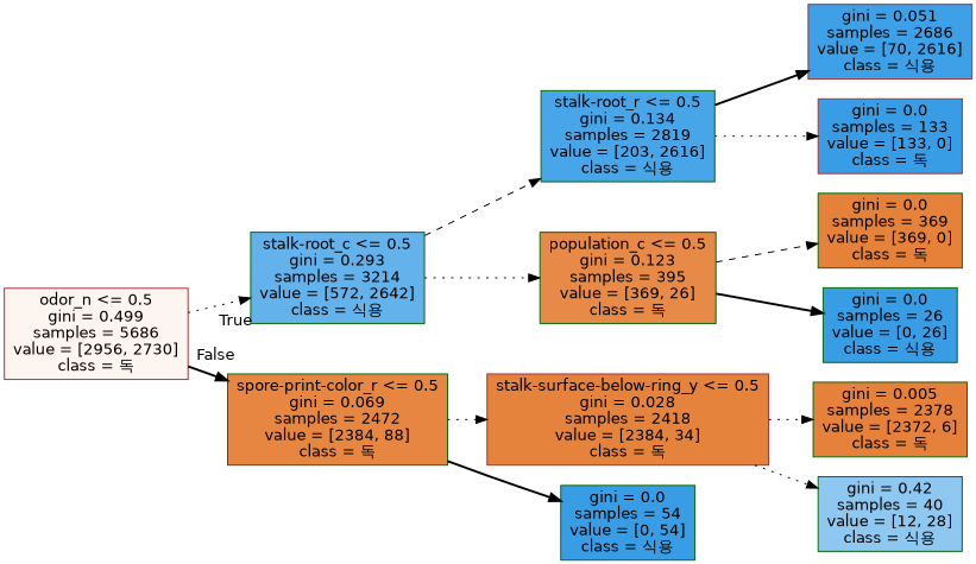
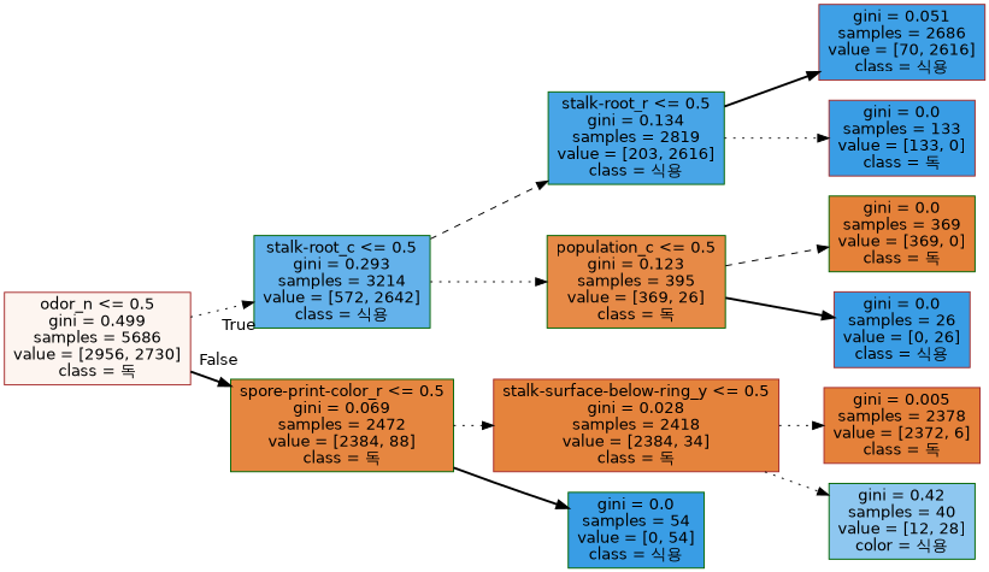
  digraph {
    rankdir=LR
    node [color=darkgreen fillcolor="#399de5" fontname=helvetica shape=box style=filled]
    edge [fontname=helvetica style=dotted]
    n1 [color=brown fillcolor="#fdf5f0" label="odor_n <= 0.5\ngini = 0.499\nsamples = 5686\nvalue = [2956, 2730]\nclass = 독"]
    n2 [fillcolor="#64b2eb" label="stalk-root_c <= 0.5\ngini = 0.293\nsamples = 3214\nvalue = [572, 2642]\nclass = 식용"]
    n3 [fillcolor="#e68640" label="spore-print-color_r <= 0.5\ngini = 0.069\nsamples = 2472\nvalue = [2384, 88]\nclass = 독"]
    n4 [fillcolor="#48a5e7" label="stalk-root_r <= 0.5\ngini = 0.134\nsamples = 2819\nvalue = [203, 2616]\nclass = 식용"]
    n5 [fillcolor="#e78a47" label="population_c <= 0.5\ngini = 0.123\nsamples = 395\nvalue = [369, 26]\nclass = 독"]
    n6 [color=brown fillcolor="#e5833c" label="stalk-surface-below-ring_y <= 0.5\ngini = 0.028\nsamples = 2418\nvalue = [2384, 34]\nclass = 독"]
    n7 [label="gini = 0.0\nsamples = 54\nvalue = [0, 54]\nclass = 식용"]
    n8 [color=brown fillcolor="#3ea0e6" label="gini = 0.051\nsamples = 2686\nvalue = [70, 2616]\nclass = 식용"]
    n9 [color=brown label="gini = 0.0\nsamples = 133\nvalue = [133, 0]\nclass = 독"]
    n10 [fillcolor="#e58139" label="gini = 0.0\nsamples = 369\nvalue = [369, 0]\nclass = 독"]
-   n11 [label="gini = 0.0\nsamples = 26\nvalue = [0, 26]\nclass = 식용"]
-   n12 [fillcolor="#e5813a" label="gini = 0.005\nsamples = 2378\nvalue = [2372, 6]\nclass = 독"]
-   n13 [fillcolor="#8ec7f0" label="gini = 0.42\nsamples = 40\nvalue = [12, 28]\nclass = 식용"]
+   n11 [color=brown label="gini = 0.0\nsamples = 26\nvalue = [0, 26]\nclass = 식용"]
+   n12 [color=brown fillcolor="#e5813a" label="gini = 0.005\nsamples = 2378\nvalue = [2372, 6]\nclass = 독"]
+   n13 [fillcolor="#8ec7f0" label="gini = 0.42\nsamples = 40\nvalue = [12, 28]\ncolor = 식용"]
    n1 -> n2 [headlabel=True labelangle=45 labeldistance=2.5]
    n1 -> n3 [headlabel=False labelangle=-45 labeldistance=2.5 style=bold]
    n2 -> n4 [style=dashed]
    n2 -> n5
    n3 -> n6
    n3 -> n7 [style=bold]
    n4 -> n8 [style=bold]
    n4 -> n9
    n5 -> n10 [style=dashed]
    n5 -> n11 [style=bold]
    n6 -> n12
    n6 -> n13
  }
